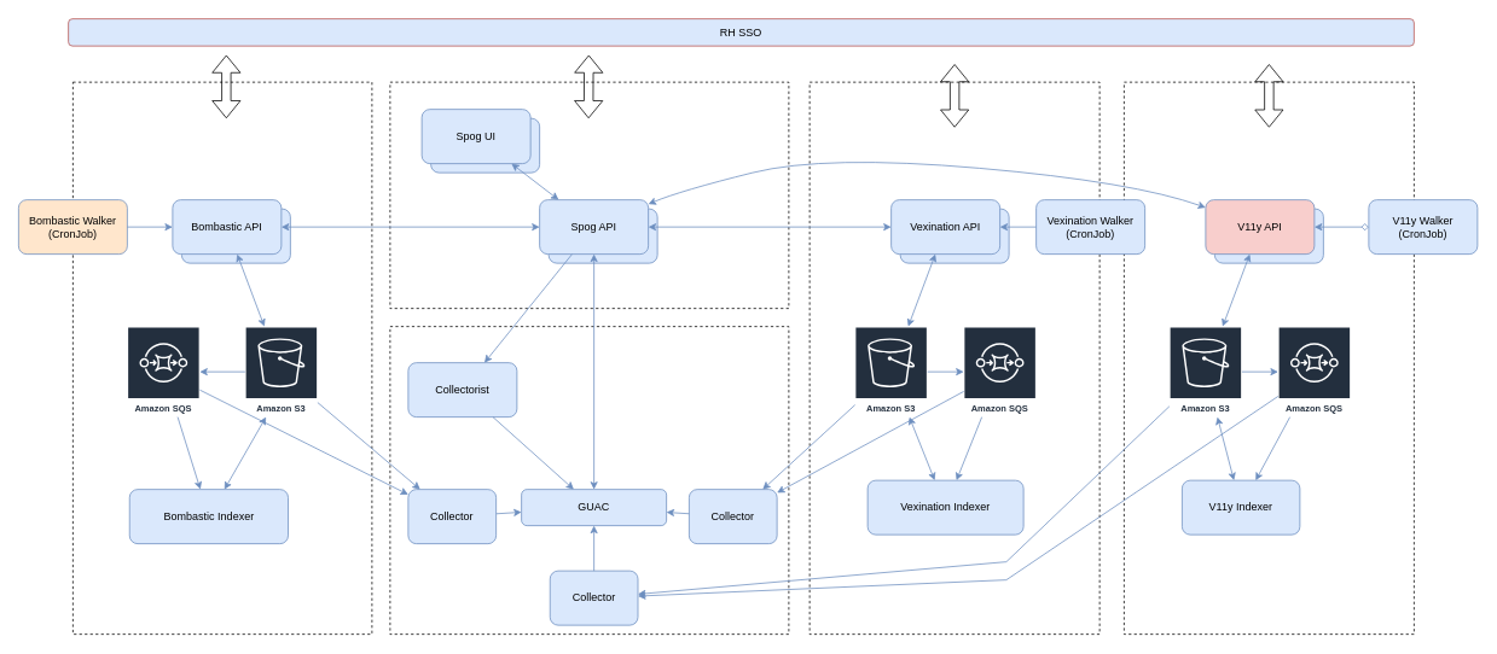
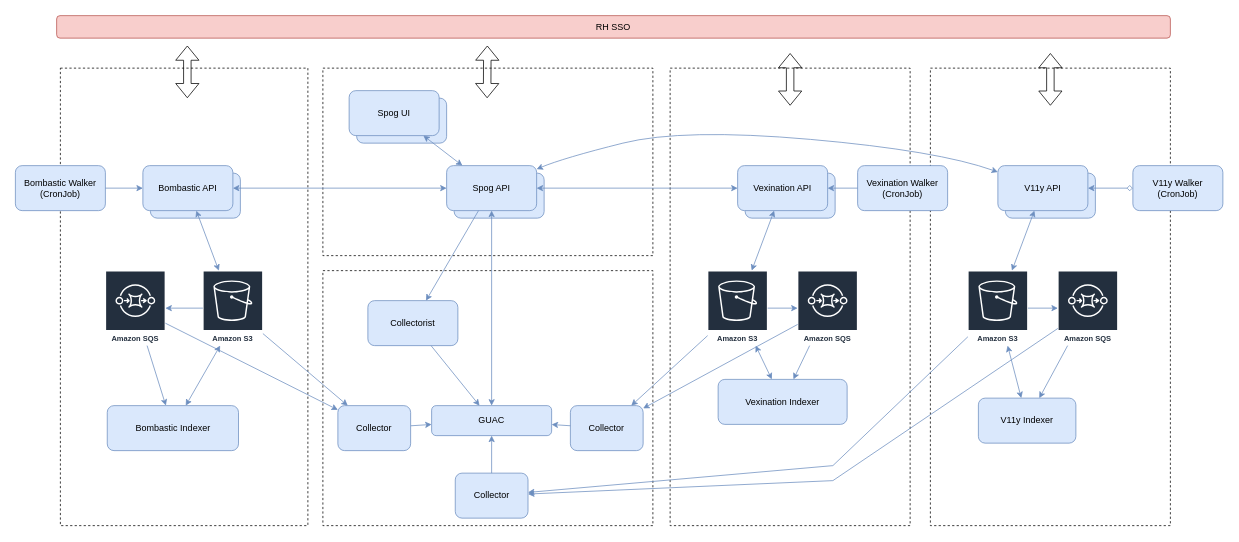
  <mxCell id="0" />
  <mxCell id="1" parent="0" />
  <mxCell id="2" value="" style="rounded=0;whiteSpace=wrap;html=1;fillColor=none;dashed=1;" parent="1" vertex="1"><mxGeometry x="430" y="90" width="440" height="250" as="geometry" /></mxCell>
  <mxCell id="3" value="" style="rounded=0;whiteSpace=wrap;html=1;fillColor=none;dashed=1;" parent="1" vertex="1"><mxGeometry x="80" y="90" width="330" height="610" as="geometry" /></mxCell>
  <mxCell id="4" value="" style="rounded=0;whiteSpace=wrap;html=1;fillColor=none;dashed=1;" parent="1" vertex="1"><mxGeometry x="893" y="90" width="320" height="610" as="geometry" /></mxCell>
  <mxCell id="5" value="Bombastic API" style="rounded=1;whiteSpace=wrap;html=1;perimeterSpacing=0;fillColor=#dae8fc;strokeColor=#6c8ebf;" parent="1" vertex="1"><mxGeometry x="200" y="230" width="120" height="60" as="geometry" /></mxCell>
  <mxCell id="6" value="Spog UI" style="rounded=1;whiteSpace=wrap;html=1;fillColor=#dae8fc;strokeColor=#6c8ebf;" parent="1" vertex="1"><mxGeometry x="475" y="130" width="120" height="60" as="geometry" /></mxCell>
  <mxCell id="7" value="Bombastic Indexer" style="rounded=1;whiteSpace=wrap;html=1;fillColor=#dae8fc;strokeColor=#6c8ebf;" parent="1" vertex="1"><mxGeometry x="142.5" y="540" width="175" height="60" as="geometry" /></mxCell>
- <mxCell id="8" value="Vexination Indexer" style="rounded=1;whiteSpace=wrap;html=1;fillColor=#dae8fc;strokeColor=#6c8ebf;" parent="1" vertex="1"><mxGeometry x="957" y="530" width="172" height="60" as="geometry" /></mxCell>
+ <mxCell id="8" value="Vexination Indexer" style="rounded=1;whiteSpace=wrap;html=1;fillColor=#dae8fc;strokeColor=#6c8ebf;" parent="1" vertex="1"><mxGeometry x="957" y="505" width="172" height="60" as="geometry" /></mxCell>
  <mxCell id="9" value="Amazon SQS" style="sketch=0;outlineConnect=0;fontColor=#232F3E;gradientColor=none;strokeColor=#ffffff;fillColor=#232F3E;dashed=0;verticalLabelPosition=middle;verticalAlign=bottom;align=center;html=1;whiteSpace=wrap;fontSize=10;fontStyle=1;spacing=3;shape=mxgraph.aws4.productIcon;prIcon=mxgraph.aws4.sqs;" parent="1" vertex="1"><mxGeometry x="1063" y="360" width="80" height="100" as="geometry" /></mxCell>
  <mxCell id="10" value="Amazon S3" style="sketch=0;outlineConnect=0;fontColor=#232F3E;gradientColor=none;strokeColor=#ffffff;fillColor=#232F3E;dashed=0;verticalLabelPosition=middle;verticalAlign=bottom;align=center;html=1;whiteSpace=wrap;fontSize=10;fontStyle=1;spacing=3;shape=mxgraph.aws4.productIcon;prIcon=mxgraph.aws4.s3;" parent="1" vertex="1"><mxGeometry x="270" y="360" width="80" height="100" as="geometry" /></mxCell>
  <mxCell id="11" value="Amazon S3" style="sketch=0;outlineConnect=0;fontColor=#232F3E;gradientColor=none;strokeColor=#ffffff;fillColor=#232F3E;dashed=0;verticalLabelPosition=middle;verticalAlign=bottom;align=center;html=1;whiteSpace=wrap;fontSize=10;fontStyle=1;spacing=3;shape=mxgraph.aws4.productIcon;prIcon=mxgraph.aws4.s3;" parent="1" vertex="1"><mxGeometry x="943" y="360" width="80" height="100" as="geometry" /></mxCell>
  <mxCell id="12" value="Amazon SQS" style="sketch=0;outlineConnect=0;fontColor=#232F3E;gradientColor=none;strokeColor=#ffffff;fillColor=#232F3E;dashed=0;verticalLabelPosition=middle;verticalAlign=bottom;align=center;html=1;whiteSpace=wrap;fontSize=10;fontStyle=1;spacing=3;shape=mxgraph.aws4.productIcon;prIcon=mxgraph.aws4.sqs;" parent="1" vertex="1"><mxGeometry x="140" y="360" width="80" height="100" as="geometry" /></mxCell>
  <mxCell id="13" value="Bombastic API" style="rounded=1;whiteSpace=wrap;html=1;perimeterSpacing=0;fillColor=#dae8fc;strokeColor=#6c8ebf;" parent="1" vertex="1"><mxGeometry x="190" y="220" width="120" height="60" as="geometry" /></mxCell>
  <mxCell id="14" value="Spog API" style="rounded=1;whiteSpace=wrap;html=1;fillColor=#dae8fc;strokeColor=#6c8ebf;" parent="1" vertex="1"><mxGeometry x="605" y="230" width="120" height="60" as="geometry" /></mxCell>
  <mxCell id="15" value="Spog API" style="rounded=1;whiteSpace=wrap;html=1;fillColor=#dae8fc;strokeColor=#6c8ebf;" parent="1" vertex="1"><mxGeometry x="595" y="220" width="120" height="60" as="geometry" /></mxCell>
  <mxCell id="16" value="Vexination API" style="rounded=1;whiteSpace=wrap;html=1;fillColor=#dae8fc;strokeColor=#6c8ebf;" parent="1" vertex="1"><mxGeometry x="993" y="230" width="120" height="60" as="geometry" /></mxCell>
  <mxCell id="17" value="Vexination API" style="rounded=1;whiteSpace=wrap;html=1;fillColor=#dae8fc;strokeColor=#6c8ebf;" parent="1" vertex="1"><mxGeometry x="983" y="220" width="120" height="60" as="geometry" /></mxCell>
  <mxCell id="18" value="Spog UI" style="rounded=1;whiteSpace=wrap;html=1;fillColor=#dae8fc;strokeColor=#6c8ebf;" parent="1" vertex="1"><mxGeometry x="465" y="120" width="120" height="60" as="geometry" /></mxCell>
  <mxCell id="19" value="" style="endArrow=classic;startArrow=classic;html=1;rounded=0;fillColor=#dae8fc;strokeColor=#6c8ebf;" parent="1" source="17" target="11" edge="1"><mxGeometry width="50" height="50" relative="1" as="geometry"><mxPoint x="1073" y="540" as="sourcePoint" /><mxPoint x="1123" y="490" as="targetPoint" /></mxGeometry></mxCell>
  <mxCell id="20" value="" style="endArrow=none;startArrow=classic;html=1;rounded=0;fillColor=#dae8fc;strokeColor=#6c8ebf;endFill=0;" parent="1" source="9" target="11" edge="1"><mxGeometry width="50" height="50" relative="1" as="geometry"><mxPoint x="1068" y="450" as="sourcePoint" /><mxPoint x="1109" y="370" as="targetPoint" /></mxGeometry></mxCell>
  <mxCell id="21" value="" style="endArrow=none;startArrow=classic;html=1;rounded=0;fillColor=#dae8fc;strokeColor=#6c8ebf;endFill=0;" parent="1" source="8" target="9" edge="1"><mxGeometry width="50" height="50" relative="1" as="geometry"><mxPoint x="1038" y="420" as="sourcePoint" /><mxPoint x="1088" y="420" as="targetPoint" /></mxGeometry></mxCell>
  <mxCell id="22" value="" style="endArrow=classic;startArrow=classic;html=1;rounded=0;fillColor=#dae8fc;strokeColor=#6c8ebf;endFill=1;" parent="1" source="11" target="8" edge="1"><mxGeometry width="50" height="50" relative="1" as="geometry"><mxPoint x="1055" y="620" as="sourcePoint" /><mxPoint x="1012" y="470" as="targetPoint" /></mxGeometry></mxCell>
  <mxCell id="23" value="" style="endArrow=none;startArrow=classic;html=1;rounded=0;fillColor=#dae8fc;strokeColor=#6c8ebf;endFill=0;" parent="1" source="12" target="10" edge="1"><mxGeometry width="50" height="50" relative="1" as="geometry"><mxPoint x="642" y="620" as="sourcePoint" /><mxPoint x="395" y="390" as="targetPoint" /></mxGeometry></mxCell>
  <mxCell id="24" value="" style="endArrow=none;startArrow=classic;html=1;rounded=0;fillColor=#dae8fc;strokeColor=#6c8ebf;endFill=0;" parent="1" source="7" target="12" edge="1"><mxGeometry width="50" height="50" relative="1" as="geometry"><mxPoint x="642" y="620" as="sourcePoint" /><mxPoint x="599" y="470" as="targetPoint" /></mxGeometry></mxCell>
  <mxCell id="25" value="" style="endArrow=classic;startArrow=classic;html=1;rounded=0;fillColor=#dae8fc;strokeColor=#6c8ebf;endFill=1;" parent="1" target="7" edge="1"><mxGeometry width="50" height="50" relative="1" as="geometry"><mxPoint x="293" y="460" as="sourcePoint" /><mxPoint x="658" y="620" as="targetPoint" /></mxGeometry></mxCell>
  <mxCell id="26" value="" style="endArrow=classic;startArrow=classic;html=1;rounded=0;fillColor=#dae8fc;strokeColor=#6c8ebf;" parent="1" source="13" target="10" edge="1"><mxGeometry width="50" height="50" relative="1" as="geometry"><mxPoint x="651" y="290" as="sourcePoint" /><mxPoint x="701" y="420" as="targetPoint" /></mxGeometry></mxCell>
  <mxCell id="27" value="" style="endArrow=classic;startArrow=classic;html=1;rounded=0;fillColor=#dae8fc;strokeColor=#6c8ebf;" parent="1" source="15" target="13" edge="1"><mxGeometry width="50" height="50" relative="1" as="geometry"><mxPoint x="390" y="250" as="sourcePoint" /><mxPoint x="232" y="420" as="targetPoint" /><Array as="points" /></mxGeometry></mxCell>
  <mxCell id="28" value="" style="endArrow=classic;startArrow=classic;html=1;rounded=0;fillColor=#dae8fc;strokeColor=#6c8ebf;" parent="1" source="15" target="18" edge="1"><mxGeometry width="50" height="50" relative="1" as="geometry"><mxPoint x="531" y="180" as="sourcePoint" /><mxPoint x="461" y="180" as="targetPoint" /><Array as="points" /></mxGeometry></mxCell>
  <mxCell id="29" value="" style="endArrow=classic;startArrow=classic;html=1;rounded=0;fillColor=#dae8fc;strokeColor=#6c8ebf;" parent="1" source="15" target="17" edge="1"><mxGeometry width="50" height="50" relative="1" as="geometry"><mxPoint x="581" y="230" as="sourcePoint" /><mxPoint x="581" y="170" as="targetPoint" /><Array as="points" /></mxGeometry></mxCell>
- <mxCell id="30" value="RH SSO" style="rounded=1;whiteSpace=wrap;html=1;fillColor=#dae8fc;strokeColor=#b85450;" parent="1" vertex="1"><mxGeometry x="75" y="20" width="1485" height="30" as="geometry" /></mxCell>
+ <mxCell id="30" value="RH SSO" style="rounded=1;whiteSpace=wrap;html=1;fillColor=#f8cecc;strokeColor=#b85450;" parent="1" vertex="1"><mxGeometry x="75" y="20" width="1485" height="30" as="geometry" /></mxCell>
  <mxCell id="31" value="" style="rounded=0;whiteSpace=wrap;html=1;fillColor=none;dashed=1;" parent="1" vertex="1"><mxGeometry x="430" y="360" width="440" height="340" as="geometry" /></mxCell>
  <mxCell id="32" value="GUAC" style="rounded=1;whiteSpace=wrap;html=1;fillColor=#dae8fc;strokeColor=#6c8ebf;" parent="1" vertex="1"><mxGeometry x="575" y="540" width="160" height="40" as="geometry" /></mxCell>
- <mxCell id="33" value="Collectorist" style="rounded=1;whiteSpace=wrap;html=1;fillColor=#dae8fc;strokeColor=#6c8ebf;" parent="1" vertex="1"><mxGeometry x="450" y="400" width="120" height="60" as="geometry" /></mxCell>
+ <mxCell id="33" value="Collectorist" style="rounded=1;whiteSpace=wrap;html=1;fillColor=#dae8fc;strokeColor=#6c8ebf;" parent="1" vertex="1"><mxGeometry x="490" y="400" width="120" height="60" as="geometry" /></mxCell>
  <mxCell id="34" value="" style="endArrow=classic;startArrow=classic;html=1;rounded=0;fillColor=#dae8fc;strokeColor=#6c8ebf;" parent="1" source="32" target="15" edge="1"><mxGeometry width="50" height="50" relative="1" as="geometry"><mxPoint x="520.5" y="329" as="sourcePoint" /><mxPoint x="380.5" y="281" as="targetPoint" /><Array as="points" /></mxGeometry></mxCell>
  <mxCell id="35" value="" style="endArrow=none;startArrow=classic;html=1;rounded=0;fillColor=#dae8fc;strokeColor=#6c8ebf;endFill=0;" parent="1" source="32" target="33" edge="1"><mxGeometry width="50" height="50" relative="1" as="geometry"><mxPoint x="600" y="590" as="sourcePoint" /><mxPoint x="570" y="590" as="targetPoint" /></mxGeometry></mxCell>
  <mxCell id="36" value="" style="endArrow=none;startArrow=classic;html=1;rounded=0;fillColor=#dae8fc;strokeColor=#6c8ebf;endFill=0;" parent="1" source="33" target="15" edge="1"><mxGeometry width="50" height="50" relative="1" as="geometry"><mxPoint x="759" y="470" as="sourcePoint" /><mxPoint x="681" y="380" as="targetPoint" /></mxGeometry></mxCell>
  <mxCell id="37" value="" style="endArrow=none;startArrow=classic;html=1;rounded=0;fillColor=#dae8fc;strokeColor=#6c8ebf;endFill=0;" parent="1" source="40" target="12" edge="1"><mxGeometry width="50" height="50" relative="1" as="geometry"><mxPoint x="293.75" y="540" as="sourcePoint" /><mxPoint x="188" y="470" as="targetPoint" /></mxGeometry></mxCell>
  <mxCell id="38" value="Collector" style="rounded=1;whiteSpace=wrap;html=1;fillColor=#dae8fc;strokeColor=#6c8ebf;" parent="1" vertex="1"><mxGeometry x="760" y="540" width="97" height="60" as="geometry" /></mxCell>
  <mxCell id="39" value="" style="endArrow=none;startArrow=classic;html=1;rounded=0;fillColor=#dae8fc;strokeColor=#6c8ebf;endFill=0;" parent="1" source="32" target="40" edge="1"><mxGeometry width="50" height="50" relative="1" as="geometry"><mxPoint x="565" y="570" as="sourcePoint" /><mxPoint x="380" y="570" as="targetPoint" /></mxGeometry></mxCell>
  <mxCell id="40" value="Collector" style="rounded=1;whiteSpace=wrap;html=1;fillColor=#dae8fc;strokeColor=#6c8ebf;" parent="1" vertex="1"><mxGeometry x="450" y="540" width="97" height="60" as="geometry" /></mxCell>
  <mxCell id="41" value="" style="endArrow=none;startArrow=classic;html=1;rounded=0;fillColor=#dae8fc;strokeColor=#6c8ebf;endFill=0;" parent="1" source="40" target="10" edge="1"><mxGeometry width="50" height="50" relative="1" as="geometry"><mxPoint x="440" y="554" as="sourcePoint" /><mxPoint x="230" y="441" as="targetPoint" /></mxGeometry></mxCell>
  <mxCell id="42" value="" style="endArrow=none;startArrow=classic;html=1;rounded=0;fillColor=#dae8fc;strokeColor=#6c8ebf;endFill=0;" parent="1" source="32" target="38" edge="1"><mxGeometry width="50" height="50" relative="1" as="geometry"><mxPoint x="585" y="580" as="sourcePoint" /><mxPoint x="557" y="580" as="targetPoint" /></mxGeometry></mxCell>
  <mxCell id="43" value="" style="endArrow=none;startArrow=classic;html=1;rounded=0;fillColor=#dae8fc;strokeColor=#6c8ebf;endFill=0;" parent="1" source="38" target="11" edge="1"><mxGeometry width="50" height="50" relative="1" as="geometry"><mxPoint x="770" y="600" as="sourcePoint" /><mxPoint x="968" y="458.571" as="targetPoint" /></mxGeometry></mxCell>
  <mxCell id="44" value="" style="endArrow=none;startArrow=classic;html=1;rounded=0;fillColor=#dae8fc;strokeColor=#6c8ebf;endFill=0;" parent="1" source="38" target="9" edge="1"><mxGeometry width="50" height="50" relative="1" as="geometry"><mxPoint x="851" y="550" as="sourcePoint" /><mxPoint x="953" y="457" as="targetPoint" /></mxGeometry></mxCell>
  <mxCell id="45" value="" style="shape=flexArrow;endArrow=classic;html=1;rounded=0;startArrow=block;" parent="1" edge="1"><mxGeometry width="50" height="50" relative="1" as="geometry"><mxPoint x="249.29" y="60" as="sourcePoint" /><mxPoint x="249.29" y="130" as="targetPoint" /></mxGeometry></mxCell>
  <mxCell id="46" value="" style="shape=flexArrow;endArrow=classic;html=1;rounded=0;startArrow=block;" parent="1" edge="1"><mxGeometry width="50" height="50" relative="1" as="geometry"><mxPoint x="649.29" y="60" as="sourcePoint" /><mxPoint x="649" y="130" as="targetPoint" /></mxGeometry></mxCell>
  <mxCell id="47" value="" style="shape=flexArrow;endArrow=classic;html=1;rounded=0;startArrow=block;" parent="1" edge="1"><mxGeometry width="50" height="50" relative="1" as="geometry"><mxPoint x="1053" y="70" as="sourcePoint" /><mxPoint x="1053" y="140" as="targetPoint" /></mxGeometry></mxCell>
  <mxCell id="48" value="" style="rounded=0;whiteSpace=wrap;html=1;fillColor=none;dashed=1;" vertex="1" parent="1"><mxGeometry x="1240" y="90" width="320" height="610" as="geometry" /></mxCell>
  <mxCell id="49" value="V11y Indexer" style="rounded=1;whiteSpace=wrap;html=1;fillColor=#dae8fc;strokeColor=#6c8ebf;" vertex="1" parent="1"><mxGeometry x="1304" y="530" width="130" height="60" as="geometry" /></mxCell>
  <mxCell id="50" value="Amazon SQS" style="sketch=0;outlineConnect=0;fontColor=#232F3E;gradientColor=none;strokeColor=#ffffff;fillColor=#232F3E;dashed=0;verticalLabelPosition=middle;verticalAlign=bottom;align=center;html=1;whiteSpace=wrap;fontSize=10;fontStyle=1;spacing=3;shape=mxgraph.aws4.productIcon;prIcon=mxgraph.aws4.sqs;" vertex="1" parent="1"><mxGeometry x="1410" y="360" width="80" height="100" as="geometry" /></mxCell>
  <mxCell id="51" value="Amazon S3" style="sketch=0;outlineConnect=0;fontColor=#232F3E;gradientColor=none;strokeColor=#ffffff;fillColor=#232F3E;dashed=0;verticalLabelPosition=middle;verticalAlign=bottom;align=center;html=1;whiteSpace=wrap;fontSize=10;fontStyle=1;spacing=3;shape=mxgraph.aws4.productIcon;prIcon=mxgraph.aws4.s3;" vertex="1" parent="1"><mxGeometry x="1290" y="360" width="80" height="100" as="geometry" /></mxCell>
  <mxCell id="52" value="Vexination API" style="rounded=1;whiteSpace=wrap;html=1;fillColor=#dae8fc;strokeColor=#6c8ebf;" vertex="1" parent="1"><mxGeometry x="1340" y="230" width="120" height="60" as="geometry" /></mxCell>
- <mxCell id="53" value="V11y API" style="rounded=1;whiteSpace=wrap;html=1;fillColor=#f8cecc;strokeColor=#6c8ebf;" vertex="1" parent="1"><mxGeometry x="1330" y="220" width="120" height="60" as="geometry" /></mxCell>
+ <mxCell id="53" value="V11y API" style="rounded=1;whiteSpace=wrap;html=1;fillColor=#dae8fc;strokeColor=#6c8ebf;" vertex="1" parent="1"><mxGeometry x="1330" y="220" width="120" height="60" as="geometry" /></mxCell>
  <mxCell id="54" value="" style="endArrow=classic;startArrow=classic;html=1;rounded=0;fillColor=#dae8fc;strokeColor=#6c8ebf;" edge="1" parent="1" source="53" target="51"><mxGeometry width="50" height="50" relative="1" as="geometry"><mxPoint x="1420" y="540" as="sourcePoint" /><mxPoint x="1470" y="490" as="targetPoint" /></mxGeometry></mxCell>
  <mxCell id="55" value="" style="endArrow=none;startArrow=classic;html=1;rounded=0;fillColor=#dae8fc;strokeColor=#6c8ebf;endFill=0;" edge="1" parent="1" source="50" target="51"><mxGeometry width="50" height="50" relative="1" as="geometry"><mxPoint x="1415" y="450" as="sourcePoint" /><mxPoint x="1456" y="370" as="targetPoint" /></mxGeometry></mxCell>
  <mxCell id="56" value="" style="endArrow=none;startArrow=classic;html=1;rounded=0;fillColor=#dae8fc;strokeColor=#6c8ebf;endFill=0;" edge="1" parent="1" source="49" target="50"><mxGeometry width="50" height="50" relative="1" as="geometry"><mxPoint x="1385" y="420" as="sourcePoint" /><mxPoint x="1435" y="420" as="targetPoint" /></mxGeometry></mxCell>
  <mxCell id="57" value="" style="endArrow=classic;startArrow=classic;html=1;rounded=0;fillColor=#dae8fc;strokeColor=#6c8ebf;endFill=1;" edge="1" parent="1" source="51" target="49"><mxGeometry width="50" height="50" relative="1" as="geometry"><mxPoint x="1402" y="620" as="sourcePoint" /><mxPoint x="1359" y="470" as="targetPoint" /></mxGeometry></mxCell>
  <mxCell id="58" value="" style="shape=flexArrow;endArrow=classic;html=1;rounded=0;startArrow=block;" edge="1" parent="1"><mxGeometry width="50" height="50" relative="1" as="geometry"><mxPoint x="1400" y="70" as="sourcePoint" /><mxPoint x="1400" y="140" as="targetPoint" /></mxGeometry></mxCell>
  <mxCell id="59" value="" style="endArrow=none;startArrow=classic;html=1;rounded=0;fillColor=#dae8fc;strokeColor=#6c8ebf;endFill=0;" edge="1" parent="1" source="62" target="50"><mxGeometry width="50" height="50" relative="1" as="geometry"><mxPoint x="867" y="554" as="sourcePoint" /><mxPoint x="1073" y="442" as="targetPoint" /><Array as="points"><mxPoint x="1110" y="640" /></Array></mxGeometry></mxCell>
  <mxCell id="60" value="" style="curved=1;endArrow=classic;html=1;rounded=0;startArrow=classic;startFill=1;strokeColor=#6C8EBF;" edge="1" parent="1" source="15" target="53"><mxGeometry width="50" height="50" relative="1" as="geometry"><mxPoint x="730" y="450" as="sourcePoint" /><mxPoint x="780" y="400" as="targetPoint" /><Array as="points"><mxPoint x="750" y="210" /><mxPoint x="910" y="170" /><mxPoint x="1250" y="200" /></Array></mxGeometry></mxCell>
  <mxCell id="61" value="" style="endArrow=none;startArrow=classic;html=1;rounded=0;fillColor=#dae8fc;strokeColor=#6c8ebf;endFill=0;" edge="1" parent="1" source="62" target="51"><mxGeometry width="50" height="50" relative="1" as="geometry"><mxPoint x="857" y="578" as="sourcePoint" /><mxPoint x="1420" y="447" as="targetPoint" /><Array as="points"><mxPoint x="1110" y="620" /></Array></mxGeometry></mxCell>
  <mxCell id="62" value="Collector" style="rounded=1;whiteSpace=wrap;html=1;fillColor=#dae8fc;strokeColor=#6c8ebf;" vertex="1" parent="1"><mxGeometry x="606.5" y="630" width="97" height="60" as="geometry" /></mxCell>
  <mxCell id="63" value="" style="endArrow=none;startArrow=classic;html=1;rounded=0;fillColor=#dae8fc;strokeColor=#6c8ebf;endFill=0;" edge="1" parent="1" source="32" target="62"><mxGeometry width="50" height="50" relative="1" as="geometry"><mxPoint x="745" y="580" as="sourcePoint" /><mxPoint x="770" y="580" as="targetPoint" /></mxGeometry></mxCell>
- <mxCell id="64" value="Bombastic Walker (CronJob)" style="rounded=1;whiteSpace=wrap;html=1;perimeterSpacing=0;fillColor=#ffe6cc;strokeColor=#6c8ebf;" vertex="1" parent="1"><mxGeometry x="20" y="220" width="120" height="60" as="geometry" /></mxCell>
+ <mxCell id="64" value="Bombastic Walker (CronJob)" style="rounded=1;whiteSpace=wrap;html=1;perimeterSpacing=0;fillColor=#dae8fc;strokeColor=#6c8ebf;" vertex="1" parent="1"><mxGeometry x="20" y="220" width="120" height="60" as="geometry" /></mxCell>
  <mxCell id="65" value="" style="endArrow=none;startArrow=classic;html=1;rounded=0;fillColor=#dae8fc;strokeColor=#6c8ebf;endFill=0;" edge="1" parent="1" source="13" target="64"><mxGeometry width="50" height="50" relative="1" as="geometry"><mxPoint x="230" y="420" as="sourcePoint" /><mxPoint x="280" y="420" as="targetPoint" /></mxGeometry></mxCell>
  <mxCell id="66" value="Vexination Walker (CronJob)" style="rounded=1;whiteSpace=wrap;html=1;perimeterSpacing=0;fillColor=#dae8fc;strokeColor=#6c8ebf;" vertex="1" parent="1"><mxGeometry x="1143" y="220" width="120" height="60" as="geometry" /></mxCell>
  <mxCell id="67" value="" style="endArrow=none;startArrow=classic;html=1;rounded=0;fillColor=#dae8fc;strokeColor=#6c8ebf;endFill=0;" edge="1" parent="1" target="66" source="17"><mxGeometry width="50" height="50" relative="1" as="geometry"><mxPoint x="1750" y="280" as="sourcePoint" /><mxPoint x="1840" y="450" as="targetPoint" /></mxGeometry></mxCell>
  <mxCell id="68" value="V11y Walker (CronJob)" style="rounded=1;whiteSpace=wrap;html=1;perimeterSpacing=0;fillColor=#dae8fc;strokeColor=#6c8ebf;" vertex="1" parent="1"><mxGeometry x="1510" y="220" width="120" height="60" as="geometry" /></mxCell>
  <mxCell id="69" value="" style="endArrow=diamond;startArrow=classic;html=1;rounded=0;fillColor=#dae8fc;strokeColor=#6c8ebf;endFill=0;" edge="1" parent="1" source="53" target="68"><mxGeometry width="50" height="50" relative="1" as="geometry"><mxPoint x="1113" y="260" as="sourcePoint" /><mxPoint x="1153" y="260" as="targetPoint" /></mxGeometry></mxCell>
